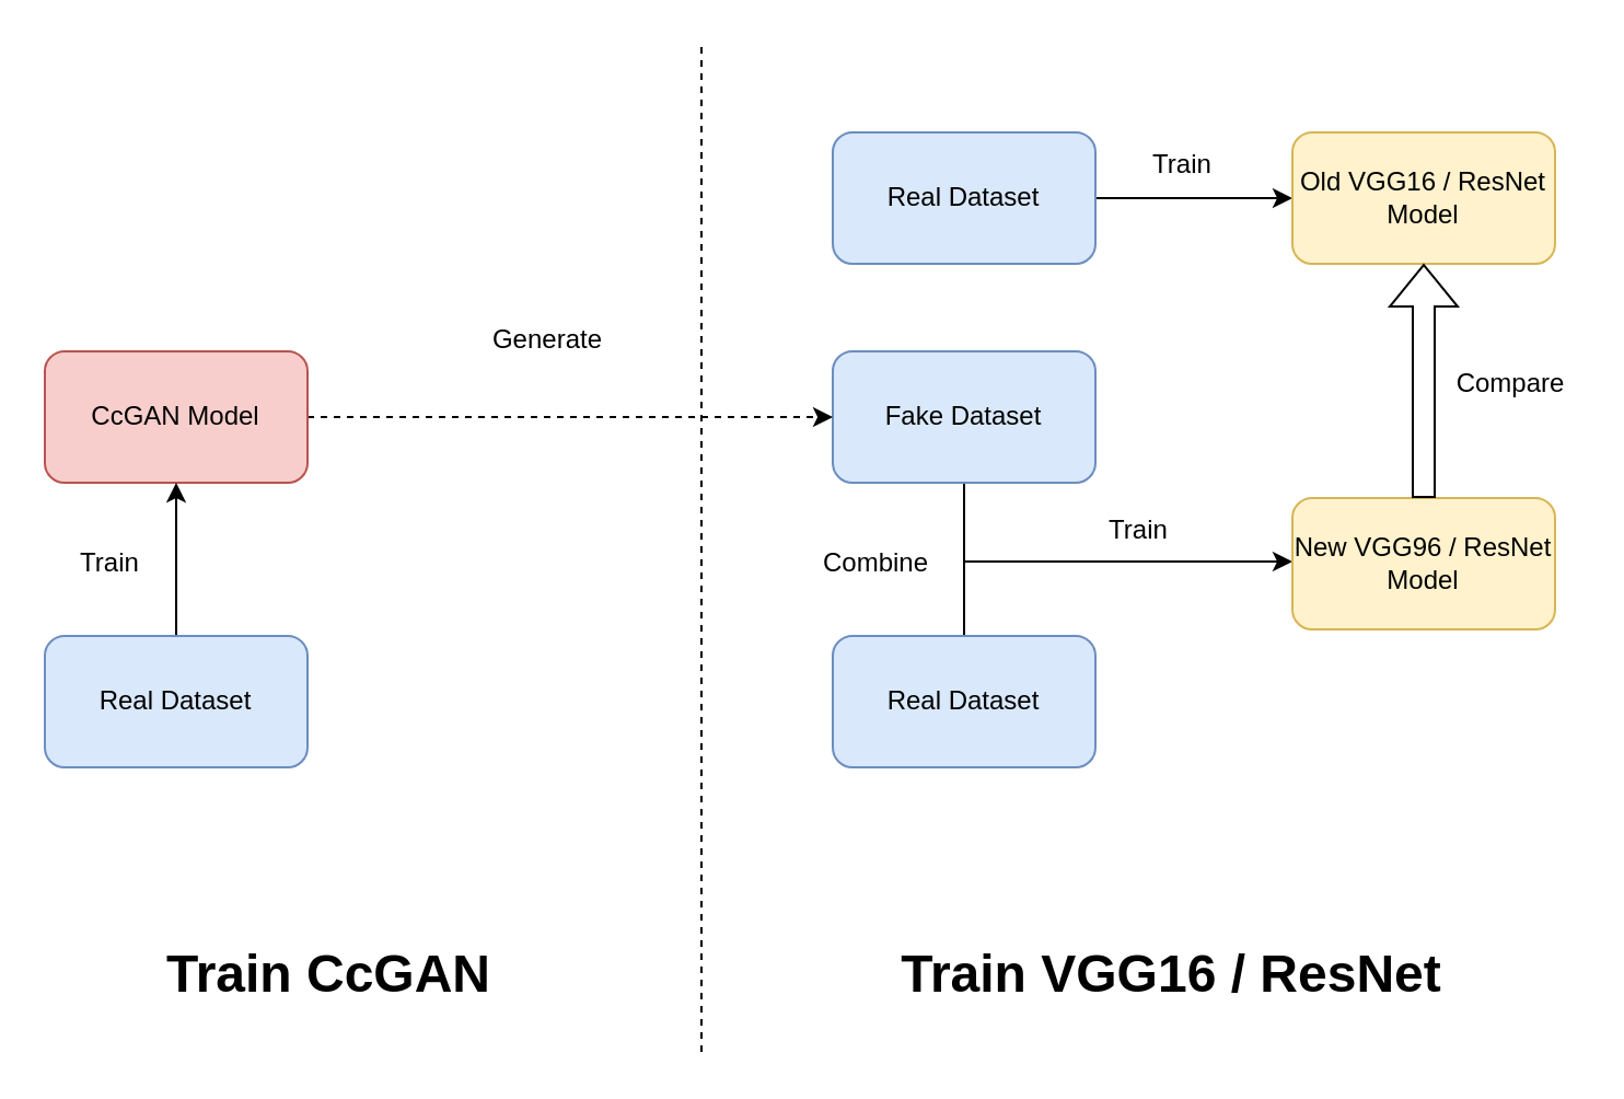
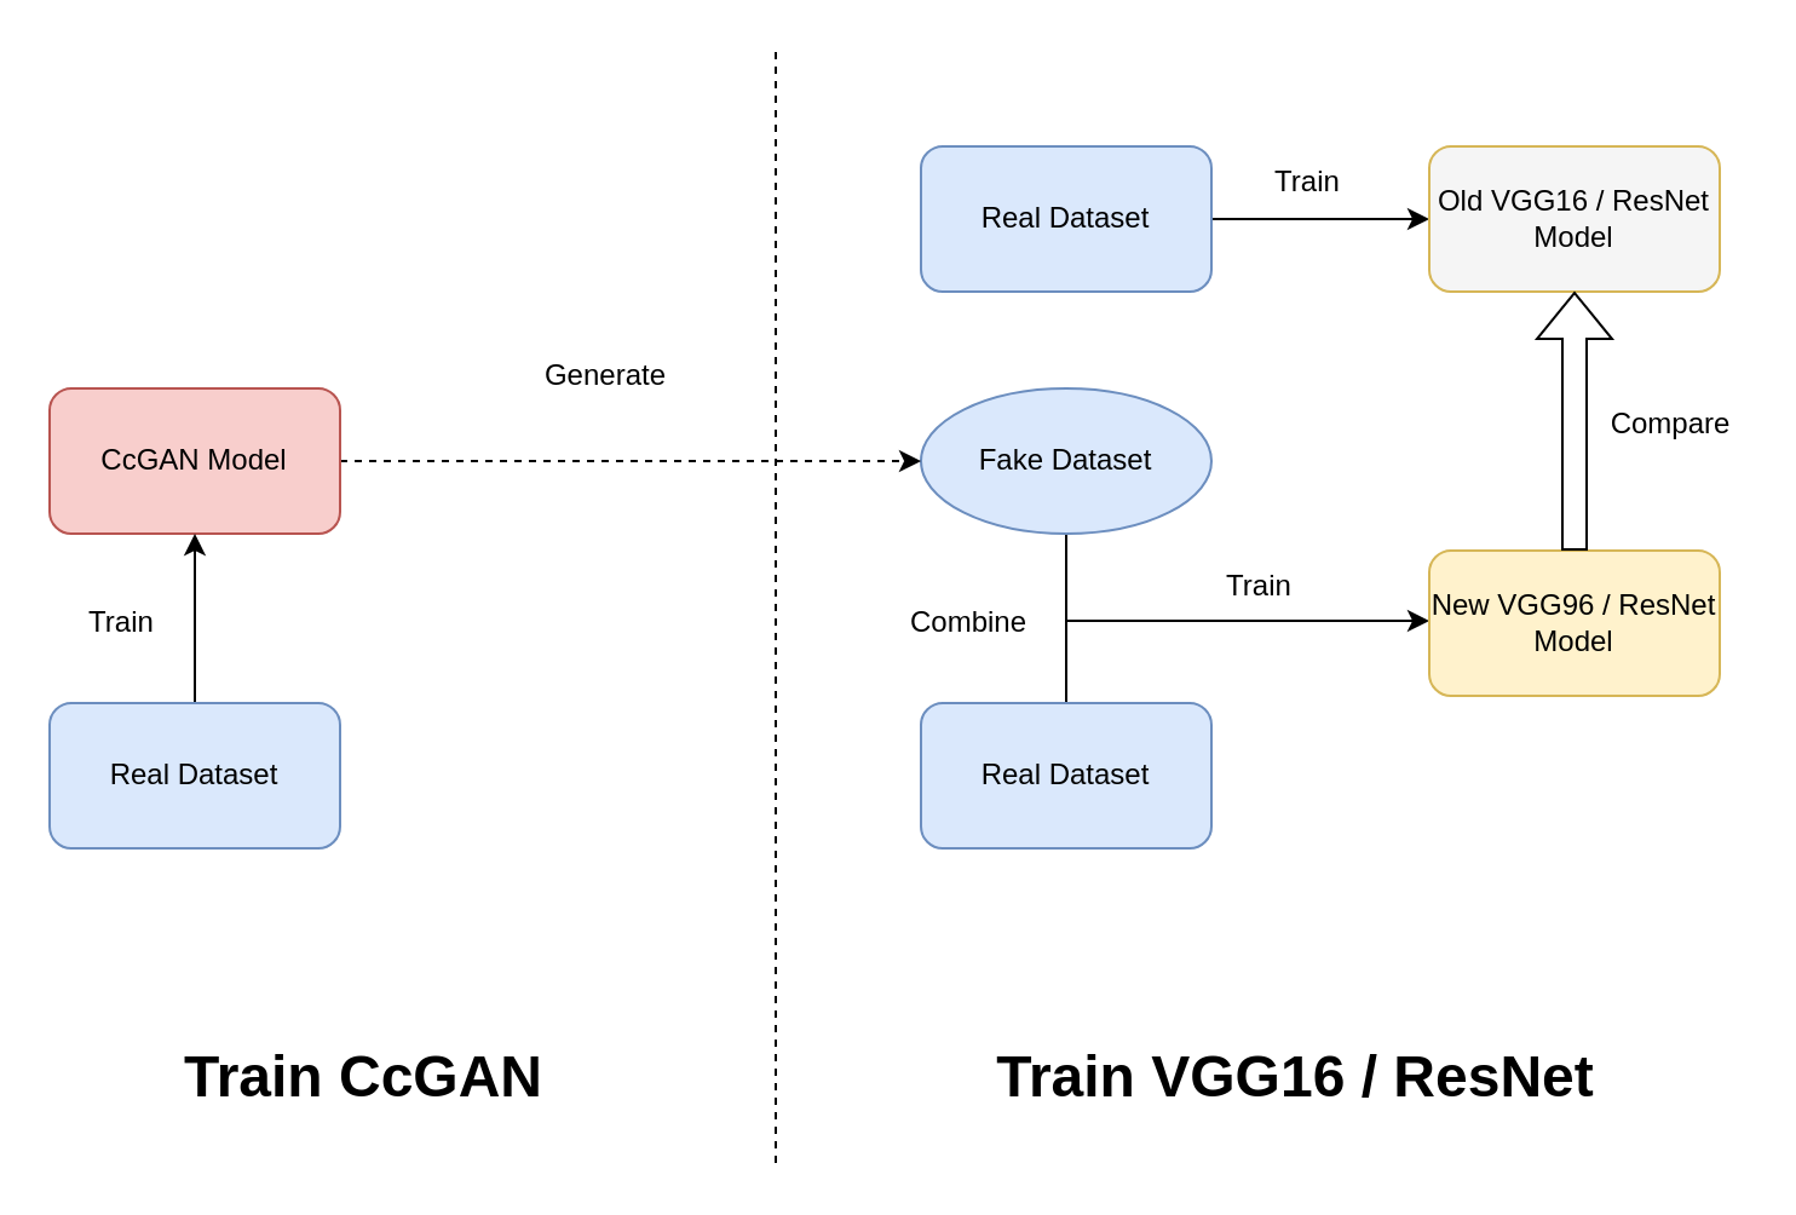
  <mxCell id="0" />
  <mxCell id="1" parent="0" />
  <mxCell id="2" value="" style="edgeStyle=orthogonalEdgeStyle;rounded=0;orthogonalLoop=1;jettySize=auto;html=1;" edge="1" parent="1" source="3" target="8"><mxGeometry relative="1" as="geometry" /></mxCell>
  <mxCell id="3" value="Real Dataset" style="rounded=1;whiteSpace=wrap;html=1;fillColor=#dae8fc;strokeColor=#6c8ebf;" vertex="1" parent="1"><mxGeometry x="380" y="60" width="120" height="60" as="geometry" /></mxCell>
  <mxCell id="4" value="" style="edgeStyle=orthogonalEdgeStyle;rounded=0;orthogonalLoop=1;jettySize=auto;html=1;endArrow=none;startFill=0;" edge="1" parent="1" source="5" target="9"><mxGeometry relative="1" as="geometry" /></mxCell>
- <mxCell id="5" value="Fake Dataset" style="rounded=1;whiteSpace=wrap;html=1;fillColor=#dae8fc;strokeColor=#6c8ebf;" vertex="1" parent="1"><mxGeometry x="380" y="160" width="120" height="60" as="geometry" /></mxCell>
+ <mxCell id="5" value="Fake Dataset" style="ellipse;whiteSpace=wrap;html=1;fillColor=#dae8fc;strokeColor=#6c8ebf;" vertex="1" parent="1"><mxGeometry x="380" y="160" width="120" height="60" as="geometry" /></mxCell>
  <mxCell id="6" value="" style="edgeStyle=orthogonalEdgeStyle;rounded=0;orthogonalLoop=1;jettySize=auto;html=1;entryX=0;entryY=0.5;entryDx=0;entryDy=0;" edge="1" parent="1"><mxGeometry relative="1" as="geometry"><mxPoint x="440" y="256" as="sourcePoint" /><mxPoint x="590" y="256" as="targetPoint" /></mxGeometry></mxCell>
  <mxCell id="7" value="New VGG96 / ResNet Model" style="rounded=1;whiteSpace=wrap;html=1;fillColor=#fff2cc;strokeColor=#d6b656;" vertex="1" parent="1"><mxGeometry x="590" y="227" width="120" height="60" as="geometry" /></mxCell>
- <mxCell id="8" value="Old&amp;nbsp;&lt;span style=&quot;background-color: transparent; color: light-dark(rgb(0, 0, 0), rgb(255, 255, 255));&quot;&gt;VGG16 / ResNet Model&lt;/span&gt;" style="rounded=1;whiteSpace=wrap;html=1;fillColor=#fff2cc;strokeColor=#d6b656;" vertex="1" parent="1"><mxGeometry x="590" y="60" width="120" height="60" as="geometry" /></mxCell>
+ <mxCell id="8" value="Old&amp;nbsp;&lt;span style=&quot;background-color: transparent; color: light-dark(rgb(0, 0, 0), rgb(255, 255, 255));&quot;&gt;VGG16 / ResNet Model&lt;/span&gt;" style="rounded=1;whiteSpace=wrap;html=1;fillColor=#f5f5f5;strokeColor=#d6b656;" vertex="1" parent="1"><mxGeometry x="590" y="60" width="120" height="60" as="geometry" /></mxCell>
  <mxCell id="9" value="Real Dataset" style="rounded=1;whiteSpace=wrap;html=1;fillColor=#dae8fc;strokeColor=#6c8ebf;" vertex="1" parent="1"><mxGeometry x="380" y="290" width="120" height="60" as="geometry" /></mxCell>
  <mxCell id="10" style="edgeStyle=orthogonalEdgeStyle;rounded=0;orthogonalLoop=1;jettySize=auto;html=1;entryX=0;entryY=0.5;entryDx=0;entryDy=0;dashed=1;" edge="1" parent="1" source="11" target="5"><mxGeometry relative="1" as="geometry" /></mxCell>
  <mxCell id="11" value="CcGAN Model" style="rounded=1;whiteSpace=wrap;html=1;fillColor=#f8cecc;strokeColor=#b85450;" vertex="1" parent="1"><mxGeometry x="20" y="160" width="120" height="60" as="geometry" /></mxCell>
  <mxCell id="12" style="edgeStyle=orthogonalEdgeStyle;rounded=0;orthogonalLoop=1;jettySize=auto;html=1;entryX=0.5;entryY=1;entryDx=0;entryDy=0;" edge="1" parent="1" source="13" target="11"><mxGeometry relative="1" as="geometry" /></mxCell>
  <mxCell id="13" value="Real Dataset" style="rounded=1;whiteSpace=wrap;html=1;fillColor=#dae8fc;strokeColor=#6c8ebf;" vertex="1" parent="1"><mxGeometry x="20" y="290" width="120" height="60" as="geometry" /></mxCell>
  <mxCell id="14" value="Train" style="text;html=1;align=center;verticalAlign=middle;whiteSpace=wrap;rounded=0;" vertex="1" parent="1"><mxGeometry x="20" y="242" width="60" height="30" as="geometry" /></mxCell>
  <mxCell id="15" value="Combine" style="text;html=1;align=center;verticalAlign=middle;whiteSpace=wrap;rounded=0;" vertex="1" parent="1"><mxGeometry x="370" y="242" width="60" height="30" as="geometry" /></mxCell>
  <mxCell id="16" value="Train" style="text;html=1;align=center;verticalAlign=middle;whiteSpace=wrap;rounded=0;" vertex="1" parent="1"><mxGeometry x="490" y="227" width="60" height="30" as="geometry" /></mxCell>
  <mxCell id="17" value="" style="shape=flexArrow;endArrow=classic;html=1;rounded=0;entryX=0.5;entryY=1;entryDx=0;entryDy=0;exitX=0.5;exitY=0;exitDx=0;exitDy=0;" edge="1" parent="1" source="7" target="8"><mxGeometry width="50" height="50" relative="1" as="geometry"><mxPoint x="649.62" y="200" as="sourcePoint" /><mxPoint x="649.62" y="140" as="targetPoint" /></mxGeometry></mxCell>
  <mxCell id="18" value="Compare" style="text;html=1;align=center;verticalAlign=middle;whiteSpace=wrap;rounded=0;" vertex="1" parent="1"><mxGeometry x="660" y="160" width="60" height="30" as="geometry" /></mxCell>
  <mxCell id="19" value="Generate" style="text;html=1;align=center;verticalAlign=middle;whiteSpace=wrap;rounded=0;" vertex="1" parent="1"><mxGeometry x="220" y="140" width="60" height="30" as="geometry" /></mxCell>
  <mxCell id="20" value="Train" style="text;html=1;align=center;verticalAlign=middle;whiteSpace=wrap;rounded=0;" vertex="1" parent="1"><mxGeometry x="510" y="60" width="60" height="30" as="geometry" /></mxCell>
  <mxCell id="21" value="" style="endArrow=none;dashed=1;html=1;rounded=0;" edge="1" parent="1"><mxGeometry width="50" height="50" relative="1" as="geometry"><mxPoint x="320" y="480" as="sourcePoint" /><mxPoint x="320" y="20" as="targetPoint" /></mxGeometry></mxCell>
  <mxCell id="22" value="&lt;h1&gt;Train CcGAN&lt;/h1&gt;" style="text;html=1;align=center;verticalAlign=middle;whiteSpace=wrap;rounded=0;" vertex="1" parent="1"><mxGeometry x="70" y="430" width="160" height="30" as="geometry" /></mxCell>
  <mxCell id="23" value="&lt;h1&gt;Train VGG16 / ResNet&lt;/h1&gt;" style="text;html=1;align=center;verticalAlign=middle;whiteSpace=wrap;rounded=0;" vertex="1" parent="1"><mxGeometry x="410" y="430" width="250" height="30" as="geometry" /></mxCell>
